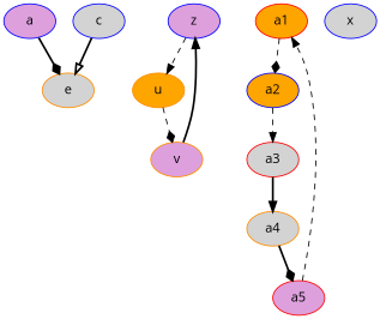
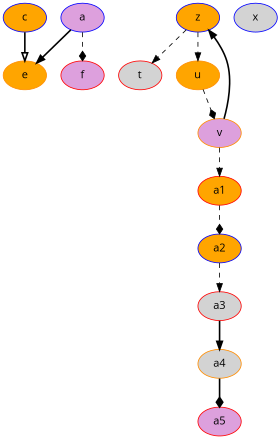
  digraph {
    fontname="Open Sans"
    node [color=blue fillcolor=lightgrey fontname="Open Sans" style=filled]
    edge [arrowhead=normal fontname="Open Sans" style=dashed]
    a [fillcolor=plum]
-   e [color=darkorange]
-   c
-   z [fillcolor=plum]
+   e [color=darkorange fillcolor=orange]
+   f [color=red fillcolor=plum]
+   c [fillcolor=orange]
+   z [fillcolor=orange]
+   t [color=red]
    u [color=darkorange fillcolor=orange]
    v [color=darkorange fillcolor=plum]
    a1 [color=red fillcolor=orange]
    a2 [fillcolor=orange]
    a3 [color=red]
    a4 [color=darkorange]
    a5 [color=red fillcolor=plum]
    x
-   a -> e [arrowhead=diamond style=bold]
+   a -> e [style=bold]
+   a -> f [arrowhead=diamond]
    c -> e [arrowhead=onormal style=bold]
+   z -> t
    z -> u
    u -> v [arrowhead=diamond]
    v -> z [style=bold]
    a1 -> a2 [arrowhead=diamond]
    a2 -> a3
    a3 -> a4 [style=bold]
    a4 -> a5 [arrowhead=diamond style=bold]
-   a5 -> a1
+   v -> a1
  }
